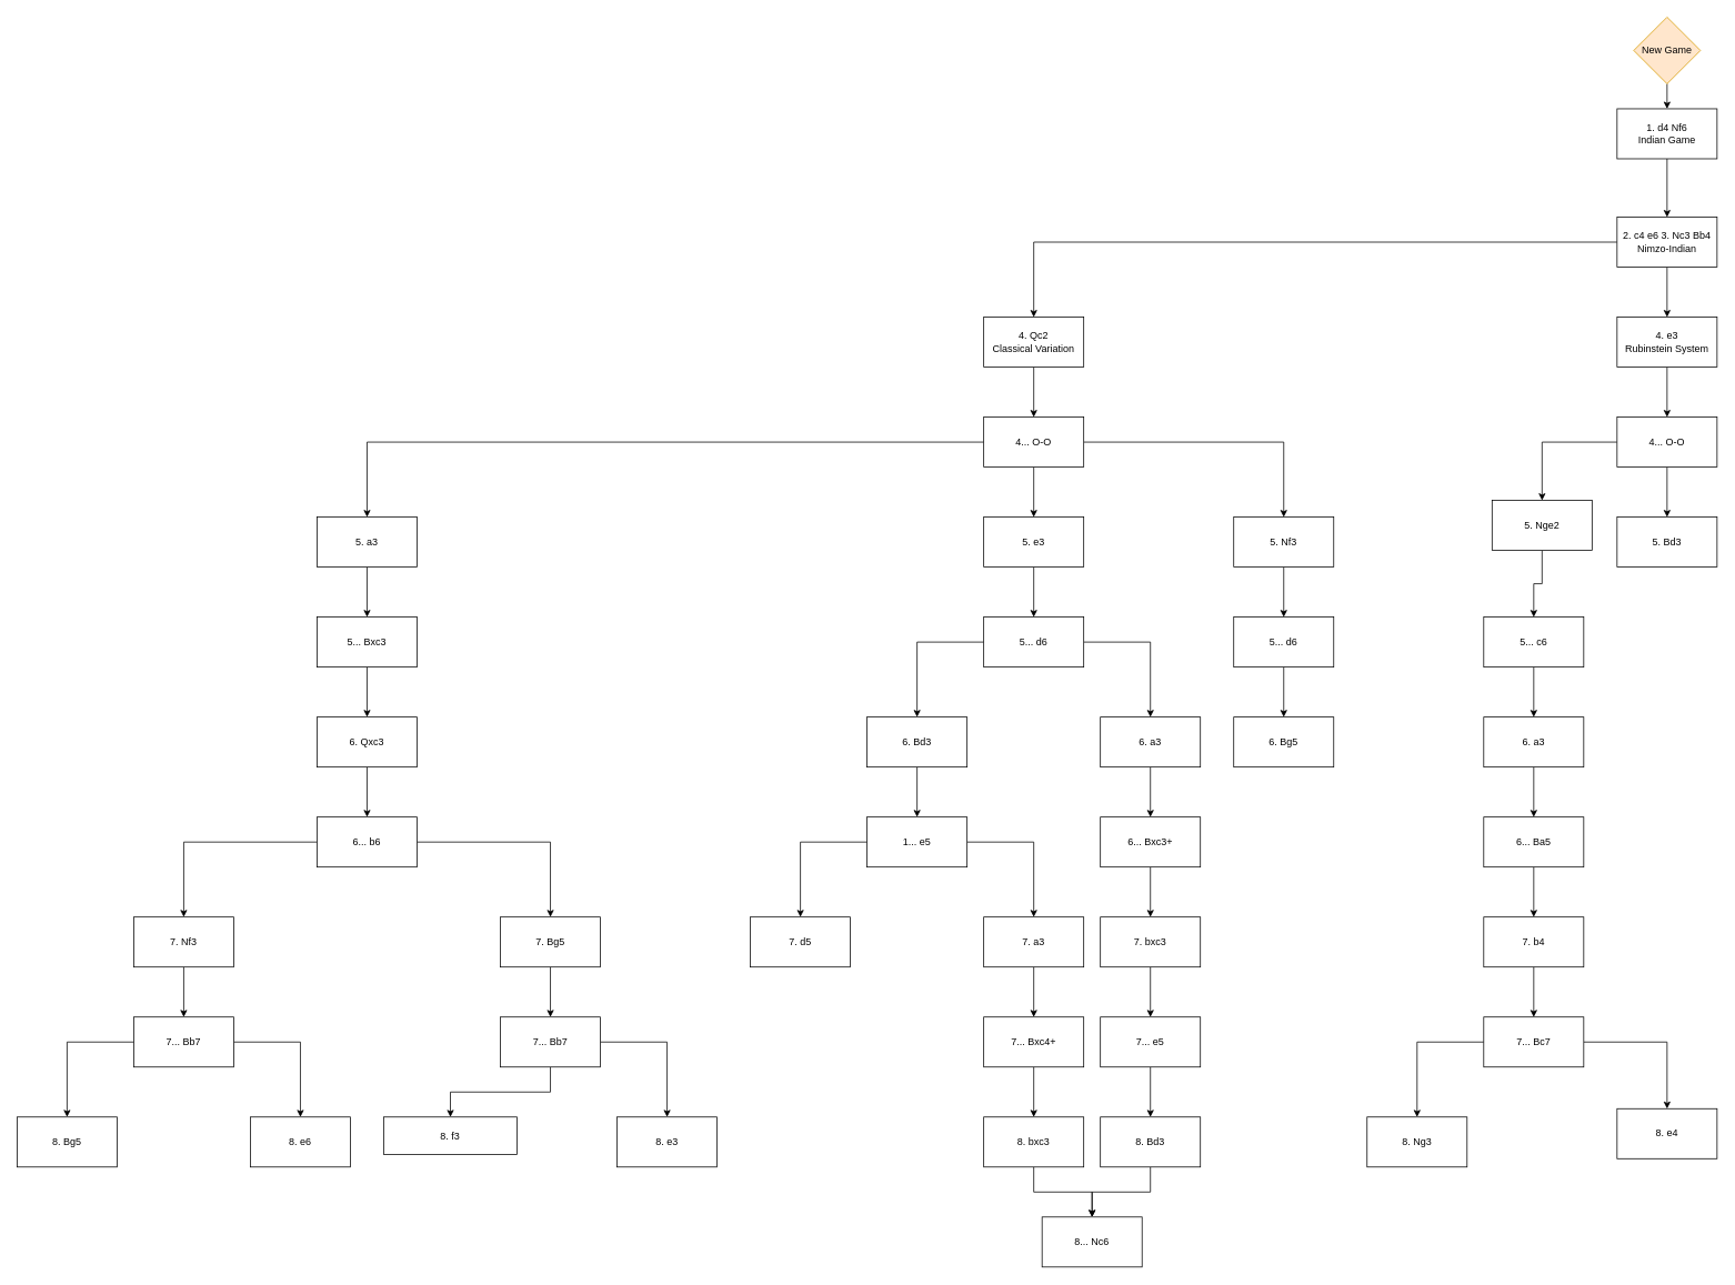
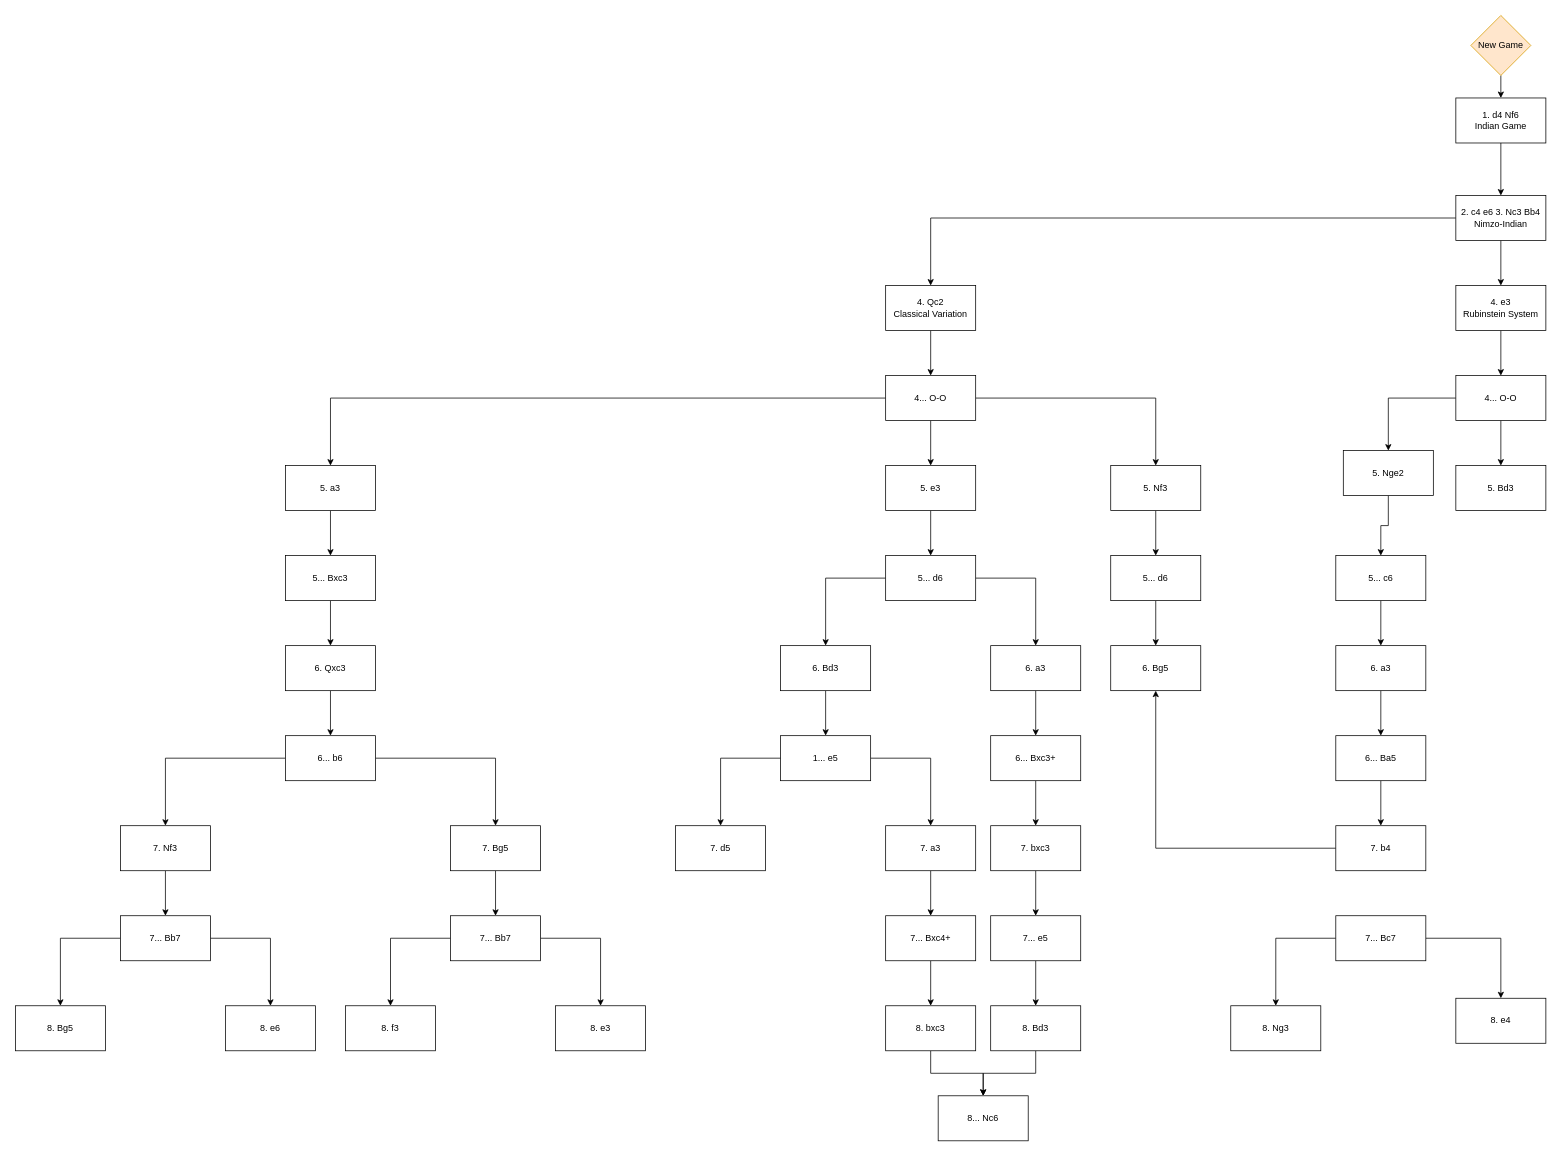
  <mxCell id="0" />
  <mxCell id="1" parent="0" />
  <mxCell id="2" value="" style="edgeStyle=orthogonalEdgeStyle;rounded=0;orthogonalLoop=1;jettySize=auto;html=1;" edge="1" parent="1" source="3" target="6"><mxGeometry relative="1" as="geometry" /></mxCell>
  <mxCell id="3" value="1. d4 Nf6&lt;br&gt;Indian Game" style="rounded=0;whiteSpace=wrap;html=1;" vertex="1" parent="1"><mxGeometry x="1940" y="130" width="120" height="60" as="geometry" /></mxCell>
  <mxCell id="4" value="" style="edgeStyle=orthogonalEdgeStyle;rounded=0;orthogonalLoop=1;jettySize=auto;html=1;" edge="1" parent="1" source="6" target="8"><mxGeometry relative="1" as="geometry" /></mxCell>
  <mxCell id="5" value="" style="edgeStyle=orthogonalEdgeStyle;rounded=0;orthogonalLoop=1;jettySize=auto;html=1;" edge="1" parent="1" source="6" target="53"><mxGeometry relative="1" as="geometry" /></mxCell>
  <mxCell id="6" value="2. c4 e6 3. Nc3 Bb4&lt;br&gt;Nimzo-Indian" style="rounded=0;whiteSpace=wrap;html=1;" vertex="1" parent="1"><mxGeometry x="1940" y="260" width="120" height="60" as="geometry" /></mxCell>
  <mxCell id="7" style="edgeStyle=orthogonalEdgeStyle;rounded=0;orthogonalLoop=1;jettySize=auto;html=1;exitX=0.5;exitY=1;exitDx=0;exitDy=0;entryX=0.5;entryY=0;entryDx=0;entryDy=0;" edge="1" parent="1" source="8" target="12"><mxGeometry relative="1" as="geometry" /></mxCell>
  <mxCell id="8" value="4. Qc2&lt;br&gt;Classical Variation" style="rounded=0;whiteSpace=wrap;html=1;" vertex="1" parent="1"><mxGeometry x="1180" y="380" width="120" height="60" as="geometry" /></mxCell>
  <mxCell id="9" value="" style="edgeStyle=orthogonalEdgeStyle;rounded=0;orthogonalLoop=1;jettySize=auto;html=1;" edge="1" parent="1" source="12" target="14"><mxGeometry relative="1" as="geometry" /></mxCell>
  <mxCell id="10" value="" style="edgeStyle=orthogonalEdgeStyle;rounded=0;orthogonalLoop=1;jettySize=auto;html=1;" edge="1" parent="1" source="12" target="16"><mxGeometry relative="1" as="geometry" /></mxCell>
  <mxCell id="11" value="" style="edgeStyle=orthogonalEdgeStyle;rounded=0;orthogonalLoop=1;jettySize=auto;html=1;" edge="1" parent="1" source="12" target="18"><mxGeometry relative="1" as="geometry" /></mxCell>
  <mxCell id="12" value="4... O-O" style="rounded=0;whiteSpace=wrap;html=1;" vertex="1" parent="1"><mxGeometry x="1180" y="500" width="120" height="60" as="geometry" /></mxCell>
  <mxCell id="13" value="" style="edgeStyle=orthogonalEdgeStyle;rounded=0;orthogonalLoop=1;jettySize=auto;html=1;" edge="1" parent="1" source="14" target="20"><mxGeometry relative="1" as="geometry" /></mxCell>
  <mxCell id="14" value="5. a3" style="rounded=0;whiteSpace=wrap;html=1;" vertex="1" parent="1"><mxGeometry x="380" y="620" width="120" height="60" as="geometry" /></mxCell>
  <mxCell id="15" value="" style="edgeStyle=orthogonalEdgeStyle;rounded=0;orthogonalLoop=1;jettySize=auto;html=1;" edge="1" parent="1" source="16" target="40"><mxGeometry relative="1" as="geometry" /></mxCell>
  <mxCell id="16" value="5. e3" style="rounded=0;whiteSpace=wrap;html=1;" vertex="1" parent="1"><mxGeometry x="1180" y="620" width="120" height="60" as="geometry" /></mxCell>
  <mxCell id="17" value="" style="edgeStyle=orthogonalEdgeStyle;rounded=0;orthogonalLoop=1;jettySize=auto;html=1;" edge="1" parent="1" source="18" target="46"><mxGeometry relative="1" as="geometry" /></mxCell>
  <mxCell id="18" value="5. Nf3" style="rounded=0;whiteSpace=wrap;html=1;fillColor=default;" vertex="1" parent="1"><mxGeometry x="1480" y="620" width="120" height="60" as="geometry" /></mxCell>
  <mxCell id="19" value="" style="edgeStyle=orthogonalEdgeStyle;rounded=0;orthogonalLoop=1;jettySize=auto;html=1;" edge="1" parent="1" source="20" target="51"><mxGeometry relative="1" as="geometry" /></mxCell>
  <mxCell id="20" value="5... Bxc3" style="rounded=0;whiteSpace=wrap;html=1;" vertex="1" parent="1"><mxGeometry x="380" y="740" width="120" height="60" as="geometry" /></mxCell>
  <mxCell id="21" style="edgeStyle=orthogonalEdgeStyle;rounded=0;orthogonalLoop=1;jettySize=auto;html=1;exitX=0;exitY=0.5;exitDx=0;exitDy=0;entryX=0.5;entryY=0;entryDx=0;entryDy=0;" edge="1" parent="1" source="23" target="25"><mxGeometry relative="1" as="geometry" /></mxCell>
  <mxCell id="22" style="edgeStyle=orthogonalEdgeStyle;rounded=0;orthogonalLoop=1;jettySize=auto;html=1;exitX=1;exitY=0.5;exitDx=0;exitDy=0;" edge="1" parent="1" source="23" target="27"><mxGeometry relative="1" as="geometry" /></mxCell>
  <mxCell id="23" value="6... b6" style="rounded=0;whiteSpace=wrap;html=1;" vertex="1" parent="1"><mxGeometry x="380" y="980" width="120" height="60" as="geometry" /></mxCell>
  <mxCell id="24" value="" style="edgeStyle=orthogonalEdgeStyle;rounded=0;orthogonalLoop=1;jettySize=auto;html=1;" edge="1" parent="1" source="25" target="30"><mxGeometry relative="1" as="geometry" /></mxCell>
  <mxCell id="25" value="7. Nf3" style="rounded=0;whiteSpace=wrap;html=1;" vertex="1" parent="1"><mxGeometry x="160" y="1100" width="120" height="60" as="geometry" /></mxCell>
  <mxCell id="26" value="" style="edgeStyle=orthogonalEdgeStyle;rounded=0;orthogonalLoop=1;jettySize=auto;html=1;" edge="1" parent="1" source="27" target="35"><mxGeometry relative="1" as="geometry" /></mxCell>
  <mxCell id="27" value="7. Bg5" style="rounded=0;whiteSpace=wrap;html=1;" vertex="1" parent="1"><mxGeometry x="600" y="1100" width="120" height="60" as="geometry" /></mxCell>
  <mxCell id="28" value="" style="edgeStyle=orthogonalEdgeStyle;rounded=0;orthogonalLoop=1;jettySize=auto;html=1;" edge="1" parent="1" source="30" target="32"><mxGeometry relative="1" as="geometry" /></mxCell>
  <mxCell id="29" style="edgeStyle=orthogonalEdgeStyle;rounded=0;orthogonalLoop=1;jettySize=auto;html=1;exitX=0;exitY=0.5;exitDx=0;exitDy=0;entryX=0.5;entryY=0;entryDx=0;entryDy=0;" edge="1" parent="1" source="30" target="31"><mxGeometry relative="1" as="geometry"><mxPoint x="360" y="1341" as="targetPoint" /></mxGeometry></mxCell>
  <mxCell id="30" value="7... Bb7" style="rounded=0;whiteSpace=wrap;html=1;" vertex="1" parent="1"><mxGeometry x="160" y="1220" width="120" height="60" as="geometry" /></mxCell>
  <mxCell id="31" value="8. Bg5" style="rounded=0;whiteSpace=wrap;html=1;fillColor=#FFFFFF;strokeColor=default;fontColor=#000000;" vertex="1" parent="1"><mxGeometry x="20" y="1340" width="120" height="60" as="geometry" /></mxCell>
  <mxCell id="32" value="8. e6" style="rounded=0;whiteSpace=wrap;html=1;fillColor=#FFFFFF;strokeColor=default;fontColor=#000000;" vertex="1" parent="1"><mxGeometry x="300" y="1340" width="120" height="60" as="geometry" /></mxCell>
  <mxCell id="33" style="edgeStyle=orthogonalEdgeStyle;rounded=0;orthogonalLoop=1;jettySize=auto;html=1;entryX=0.5;entryY=0;entryDx=0;entryDy=0;" edge="1" parent="1" source="35" target="36"><mxGeometry relative="1" as="geometry" /></mxCell>
  <mxCell id="34" style="edgeStyle=orthogonalEdgeStyle;rounded=0;orthogonalLoop=1;jettySize=auto;html=1;exitX=1;exitY=0.5;exitDx=0;exitDy=0;" edge="1" parent="1" source="35" target="37"><mxGeometry relative="1" as="geometry" /></mxCell>
  <mxCell id="35" value="7... Bb7" style="rounded=0;whiteSpace=wrap;html=1;" vertex="1" parent="1"><mxGeometry x="600" y="1220" width="120" height="60" as="geometry" /></mxCell>
- <mxCell id="36" value="8. f3" style="rounded=0;whiteSpace=wrap;html=1;fillColor=#FFFFFF;strokeColor=default;fontColor=#000000;" vertex="1" parent="1"><mxGeometry x="460" y="1340" width="160" height="45" as="geometry" /></mxCell>
+ <mxCell id="36" value="8. f3" style="rounded=0;whiteSpace=wrap;html=1;fillColor=#FFFFFF;strokeColor=default;fontColor=#000000;" vertex="1" parent="1"><mxGeometry x="460" y="1340" width="120" height="60" as="geometry" /></mxCell>
  <mxCell id="37" value="8. e3" style="rounded=0;whiteSpace=wrap;html=1;fillColor=#FFFFFF;strokeColor=default;fontColor=#000000;" vertex="1" parent="1"><mxGeometry x="740" y="1340" width="120" height="60" as="geometry" /></mxCell>
  <mxCell id="38" value="" style="edgeStyle=orthogonalEdgeStyle;rounded=0;orthogonalLoop=1;jettySize=auto;html=1;" edge="1" parent="1" source="40" target="42"><mxGeometry relative="1" as="geometry" /></mxCell>
  <mxCell id="39" style="edgeStyle=orthogonalEdgeStyle;rounded=0;orthogonalLoop=1;jettySize=auto;html=1;exitX=1;exitY=0.5;exitDx=0;exitDy=0;entryX=0.5;entryY=0;entryDx=0;entryDy=0;" edge="1" parent="1" source="40" target="44"><mxGeometry relative="1" as="geometry" /></mxCell>
  <mxCell id="40" value="5... d6" style="rounded=0;whiteSpace=wrap;html=1;" vertex="1" parent="1"><mxGeometry x="1180" y="740" width="120" height="60" as="geometry" /></mxCell>
  <mxCell id="41" value="" style="edgeStyle=orthogonalEdgeStyle;rounded=0;orthogonalLoop=1;jettySize=auto;html=1;" edge="1" parent="1" source="42" target="74"><mxGeometry relative="1" as="geometry" /></mxCell>
  <mxCell id="42" value="6. Bd3" style="rounded=0;whiteSpace=wrap;html=1;fillColor=#FFFFFF;strokeColor=default;" vertex="1" parent="1"><mxGeometry x="1040" y="860" width="120" height="60" as="geometry" /></mxCell>
  <mxCell id="43" value="" style="edgeStyle=orthogonalEdgeStyle;rounded=0;orthogonalLoop=1;jettySize=auto;html=1;" edge="1" parent="1" source="44" target="77"><mxGeometry relative="1" as="geometry" /></mxCell>
  <mxCell id="44" value="6. a3" style="rounded=0;whiteSpace=wrap;html=1;fillColor=default;strokeColor=default;" vertex="1" parent="1"><mxGeometry x="1320" y="860" width="120" height="60" as="geometry" /></mxCell>
  <mxCell id="45" value="" style="edgeStyle=orthogonalEdgeStyle;rounded=0;orthogonalLoop=1;jettySize=auto;html=1;" edge="1" parent="1" source="46" target="47"><mxGeometry relative="1" as="geometry" /></mxCell>
  <mxCell id="46" value="5... d6" style="rounded=0;whiteSpace=wrap;html=1;fillColor=default;" vertex="1" parent="1"><mxGeometry x="1480" y="740" width="120" height="60" as="geometry" /></mxCell>
  <mxCell id="47" value="6. Bg5" style="rounded=0;whiteSpace=wrap;html=1;fillColor=default;" vertex="1" parent="1"><mxGeometry x="1480" y="860" width="120" height="60" as="geometry" /></mxCell>
  <mxCell id="48" style="edgeStyle=orthogonalEdgeStyle;rounded=0;orthogonalLoop=1;jettySize=auto;html=1;exitX=0.5;exitY=1;exitDx=0;exitDy=0;entryX=0.5;entryY=0;entryDx=0;entryDy=0;" edge="1" parent="1" source="49" target="3"><mxGeometry relative="1" as="geometry" /></mxCell>
  <mxCell id="49" value="New Game" style="rhombus;whiteSpace=wrap;html=1;fillColor=#ffe6cc;strokeColor=#d79b00;" vertex="1" parent="1"><mxGeometry x="1960" width="80" height="80" as="geometry" y="20" /></mxCell>
  <mxCell id="50" style="edgeStyle=orthogonalEdgeStyle;rounded=0;orthogonalLoop=1;jettySize=auto;html=1;exitX=0.5;exitY=1;exitDx=0;exitDy=0;entryX=0.5;entryY=0;entryDx=0;entryDy=0;" edge="1" parent="1" source="51" target="23"><mxGeometry relative="1" as="geometry" /></mxCell>
  <mxCell id="51" value="6. Qxc3" style="rounded=0;whiteSpace=wrap;html=1;" vertex="1" parent="1"><mxGeometry x="380" y="860" width="120" height="60" as="geometry" /></mxCell>
  <mxCell id="52" value="" style="edgeStyle=orthogonalEdgeStyle;rounded=0;orthogonalLoop=1;jettySize=auto;html=1;" edge="1" parent="1" source="53" target="56"><mxGeometry relative="1" as="geometry" /></mxCell>
  <mxCell id="53" value="4. e3&lt;br&gt;Rubinstein System" style="rounded=0;whiteSpace=wrap;html=1;" vertex="1" parent="1"><mxGeometry x="1940" y="380" width="120" height="60" as="geometry" /></mxCell>
  <mxCell id="54" value="" style="edgeStyle=orthogonalEdgeStyle;rounded=0;orthogonalLoop=1;jettySize=auto;html=1;" edge="1" parent="1" source="56" target="58"><mxGeometry relative="1" as="geometry" /></mxCell>
  <mxCell id="55" value="" style="edgeStyle=orthogonalEdgeStyle;rounded=0;orthogonalLoop=1;jettySize=auto;html=1;" edge="1" parent="1" source="56" target="91"><mxGeometry relative="1" as="geometry" /></mxCell>
  <mxCell id="56" value="4... O-O" style="rounded=0;whiteSpace=wrap;html=1;" vertex="1" parent="1"><mxGeometry x="1940" y="500" width="120" height="60" as="geometry" /></mxCell>
  <mxCell id="57" value="" style="edgeStyle=orthogonalEdgeStyle;rounded=0;orthogonalLoop=1;jettySize=auto;html=1;" edge="1" parent="1" source="58" target="60"><mxGeometry relative="1" as="geometry" /></mxCell>
  <mxCell id="58" value="5. Nge2" style="rounded=0;whiteSpace=wrap;html=1;" vertex="1" parent="1"><mxGeometry x="1790" y="600" width="120" height="60" as="geometry" /></mxCell>
  <mxCell id="59" value="" style="edgeStyle=orthogonalEdgeStyle;rounded=0;orthogonalLoop=1;jettySize=auto;html=1;" edge="1" parent="1" source="60" target="62"><mxGeometry relative="1" as="geometry" /></mxCell>
  <mxCell id="60" value="5... c6" style="rounded=0;whiteSpace=wrap;html=1;" vertex="1" parent="1"><mxGeometry x="1780" y="740" width="120" height="60" as="geometry" /></mxCell>
  <mxCell id="61" value="" style="edgeStyle=orthogonalEdgeStyle;rounded=0;orthogonalLoop=1;jettySize=auto;html=1;" edge="1" parent="1" source="62" target="64"><mxGeometry relative="1" as="geometry" /></mxCell>
  <mxCell id="62" value="6. a3" style="rounded=0;whiteSpace=wrap;html=1;" vertex="1" parent="1"><mxGeometry x="1780" y="860" width="120" height="60" as="geometry" /></mxCell>
  <mxCell id="63" style="edgeStyle=orthogonalEdgeStyle;rounded=0;orthogonalLoop=1;jettySize=auto;html=1;exitX=0.5;exitY=1;exitDx=0;exitDy=0;entryX=0.5;entryY=0;entryDx=0;entryDy=0;" edge="1" parent="1" source="64" target="66"><mxGeometry relative="1" as="geometry" /></mxCell>
  <mxCell id="64" value="6... Ba5" style="rounded=0;whiteSpace=wrap;html=1;" vertex="1" parent="1"><mxGeometry x="1780" y="980" width="120" height="60" as="geometry" /></mxCell>
- <mxCell id="65" value="" style="edgeStyle=orthogonalEdgeStyle;rounded=0;orthogonalLoop=1;jettySize=auto;html=1;" edge="1" parent="1" source="66" target="69"><mxGeometry relative="1" as="geometry" /></mxCell>
+ <mxCell id="65" value="" style="edgeStyle=orthogonalEdgeStyle;rounded=0;orthogonalLoop=1;jettySize=auto;html=1;" edge="1" parent="1" source="66" target="47"><mxGeometry relative="1" as="geometry" /></mxCell>
  <mxCell id="66" value="7. b4" style="rounded=0;whiteSpace=wrap;html=1;" vertex="1" parent="1"><mxGeometry x="1780" y="1100" width="120" height="60" as="geometry" /></mxCell>
  <mxCell id="67" value="" style="edgeStyle=orthogonalEdgeStyle;rounded=0;orthogonalLoop=1;jettySize=auto;html=1;" edge="1" parent="1" source="69" target="70"><mxGeometry relative="1" as="geometry" /></mxCell>
  <mxCell id="68" value="" style="edgeStyle=orthogonalEdgeStyle;rounded=0;orthogonalLoop=1;jettySize=auto;html=1;" edge="1" parent="1" source="69" target="71"><mxGeometry relative="1" as="geometry" /></mxCell>
  <mxCell id="69" value="7... Bc7" style="rounded=0;whiteSpace=wrap;html=1;" vertex="1" parent="1"><mxGeometry x="1780" y="1220" width="120" height="60" as="geometry" /></mxCell>
  <mxCell id="70" value="8. e4" style="rounded=0;whiteSpace=wrap;html=1;" vertex="1" parent="1"><mxGeometry x="1940" y="1330" width="120" height="60" as="geometry" /></mxCell>
  <mxCell id="71" value="8. Ng3" style="rounded=0;whiteSpace=wrap;html=1;" vertex="1" parent="1"><mxGeometry x="1640" y="1340" width="120" height="60" as="geometry" /></mxCell>
  <mxCell id="72" value="" style="edgeStyle=orthogonalEdgeStyle;rounded=0;orthogonalLoop=1;jettySize=auto;html=1;" edge="1" parent="1" source="74" target="75"><mxGeometry relative="1" as="geometry" /></mxCell>
  <mxCell id="73" value="" style="edgeStyle=orthogonalEdgeStyle;rounded=0;orthogonalLoop=1;jettySize=auto;html=1;" edge="1" parent="1" source="74" target="81"><mxGeometry relative="1" as="geometry" /></mxCell>
  <mxCell id="74" value="1... e5" style="rounded=0;whiteSpace=wrap;html=1;fillColor=#FFFFFF;strokeColor=default;" vertex="1" parent="1"><mxGeometry x="1040" y="980" width="120" height="60" as="geometry" /></mxCell>
  <mxCell id="75" value="7. d5" style="rounded=0;whiteSpace=wrap;html=1;fillColor=#FFFFFF;strokeColor=default;" vertex="1" parent="1"><mxGeometry x="900" y="1100" width="120" height="60" as="geometry" /></mxCell>
  <mxCell id="76" value="" style="edgeStyle=orthogonalEdgeStyle;rounded=0;orthogonalLoop=1;jettySize=auto;html=1;" edge="1" parent="1" source="77" target="79"><mxGeometry relative="1" as="geometry" /></mxCell>
  <mxCell id="77" value="6... Bxc3+" style="rounded=0;whiteSpace=wrap;html=1;fillColor=default;strokeColor=default;" vertex="1" parent="1"><mxGeometry x="1320" y="980" width="120" height="60" as="geometry" /></mxCell>
  <mxCell id="78" value="" style="edgeStyle=orthogonalEdgeStyle;rounded=0;orthogonalLoop=1;jettySize=auto;html=1;" edge="1" parent="1" source="79" target="85"><mxGeometry relative="1" as="geometry" /></mxCell>
  <mxCell id="79" value="7. bxc3" style="rounded=0;whiteSpace=wrap;html=1;fillColor=default;strokeColor=default;" vertex="1" parent="1"><mxGeometry x="1320" y="1100" width="120" height="60" as="geometry" /></mxCell>
  <mxCell id="80" value="" style="edgeStyle=orthogonalEdgeStyle;rounded=0;orthogonalLoop=1;jettySize=auto;html=1;" edge="1" parent="1" source="81" target="83"><mxGeometry relative="1" as="geometry" /></mxCell>
  <mxCell id="81" value="7. a3" style="rounded=0;whiteSpace=wrap;html=1;fillColor=#FFFFFF;strokeColor=default;" vertex="1" parent="1"><mxGeometry x="1180" y="1100" width="120" height="60" as="geometry" /></mxCell>
  <mxCell id="82" value="" style="edgeStyle=orthogonalEdgeStyle;rounded=0;orthogonalLoop=1;jettySize=auto;html=1;" edge="1" parent="1" source="83" target="90"><mxGeometry relative="1" as="geometry" /></mxCell>
  <mxCell id="83" value="7... Bxc4+" style="rounded=0;whiteSpace=wrap;html=1;fillColor=#FFFFFF;strokeColor=default;" vertex="1" parent="1"><mxGeometry x="1180" y="1220" width="120" height="60" as="geometry" /></mxCell>
  <mxCell id="84" value="" style="edgeStyle=orthogonalEdgeStyle;rounded=0;orthogonalLoop=1;jettySize=auto;html=1;" edge="1" parent="1" source="85" target="87"><mxGeometry relative="1" as="geometry" /></mxCell>
  <mxCell id="85" value="7... e5" style="rounded=0;whiteSpace=wrap;html=1;fillColor=default;strokeColor=default;" vertex="1" parent="1"><mxGeometry x="1320" y="1220" width="120" height="60" as="geometry" /></mxCell>
  <mxCell id="86" value="" style="edgeStyle=orthogonalEdgeStyle;rounded=0;orthogonalLoop=1;jettySize=auto;html=1;" edge="1" parent="1" source="87" target="88"><mxGeometry relative="1" as="geometry" /></mxCell>
  <mxCell id="87" value="8. Bd3" style="rounded=0;whiteSpace=wrap;html=1;fillColor=default;strokeColor=default;" vertex="1" parent="1"><mxGeometry x="1320" y="1340" width="120" height="60" as="geometry" /></mxCell>
  <mxCell id="88" value="8... Nc6" style="rounded=0;whiteSpace=wrap;html=1;fillColor=default;strokeColor=default;" vertex="1" parent="1"><mxGeometry x="1250" y="1460" width="120" height="60" as="geometry" /></mxCell>
  <mxCell id="89" style="edgeStyle=orthogonalEdgeStyle;rounded=0;orthogonalLoop=1;jettySize=auto;html=1;exitX=0.5;exitY=1;exitDx=0;exitDy=0;entryX=0.5;entryY=0;entryDx=0;entryDy=0;" edge="1" parent="1" source="90" target="88"><mxGeometry relative="1" as="geometry" /></mxCell>
  <mxCell id="90" value="8. bxc3" style="rounded=0;whiteSpace=wrap;html=1;fillColor=#FFFFFF;strokeColor=default;" vertex="1" parent="1"><mxGeometry x="1180" y="1340" width="120" height="60" as="geometry" /></mxCell>
  <mxCell id="91" value="5. Bd3" style="rounded=0;whiteSpace=wrap;html=1;" vertex="1" parent="1"><mxGeometry x="1940" y="620" width="120" height="60" as="geometry" /></mxCell>
